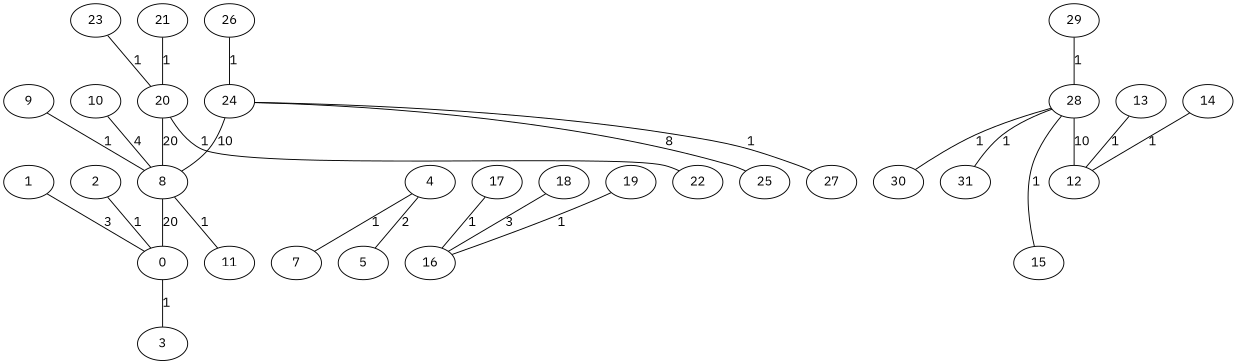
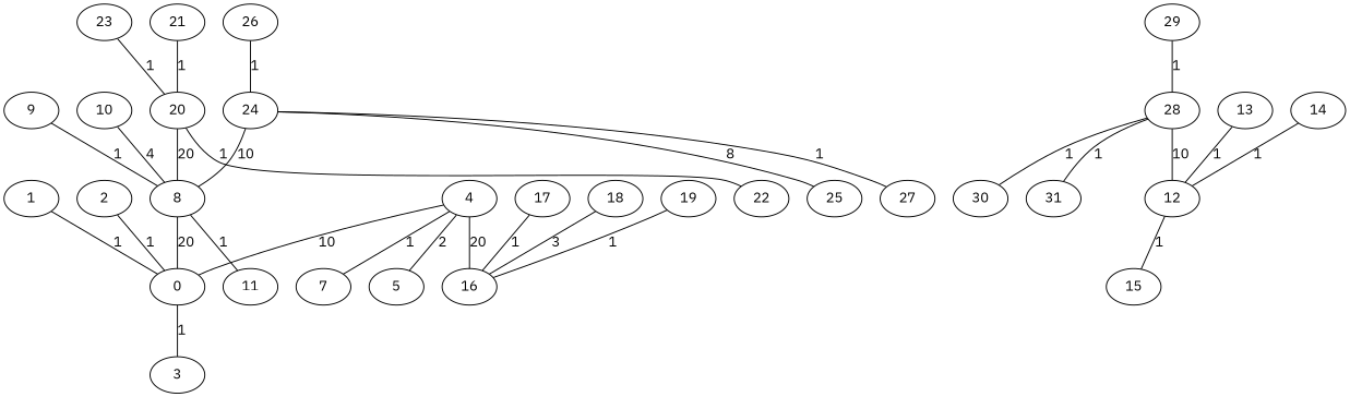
  graph {
    fontname="IBM Plex Sans"
    node [fontname="IBM Plex Sans"]
    edge [fontname="IBM Plex Sans" weight=1]
    0
    3
    1
    2
    4
    5
    7
    16
    12
    15
    8
    11
    9
    10
    13
    14
    17
    18
    19
    20
    22
    21
    23
    24
    25
    27
    26
    28
    30
    31
    29
    0 -- 3 [label=1]
-   1 -- 0 [label=3]
+   1 -- 0 [label=1]
    2 -- 0 [label=1]
+   4 -- 0 [label=10 weight=10]
    4 -- 5 [label=2]
    4 -- 7 [label=1]
-   28 -- 15 [label=1]
+   4 -- 16 [label=20 weight=20]
+   12 -- 15 [label=1]
    8 -- 0 [label=20 weight=20]
    8 -- 11 [label=1]
    9 -- 8 [label=1]
    10 -- 8 [label=4]
    13 -- 12 [label=1]
    14 -- 12 [label=1]
    17 -- 16 [label=1]
    18 -- 16 [label=3]
    19 -- 16 [label=1]
    20 -- 8 [label=20 weight=20]
    20 -- 22 [label=1]
    21 -- 20 [label=1]
    23 -- 20 [label=1]
    24 -- 8 [label=10 weight=10]
    24 -- 25 [label=8]
    24 -- 27 [label=1]
    26 -- 24 [label=1]
    28 -- 12 [label=10 weight=10]
    28 -- 30 [label=1]
    28 -- 31 [label=1]
    29 -- 28 [label=1]
  }
